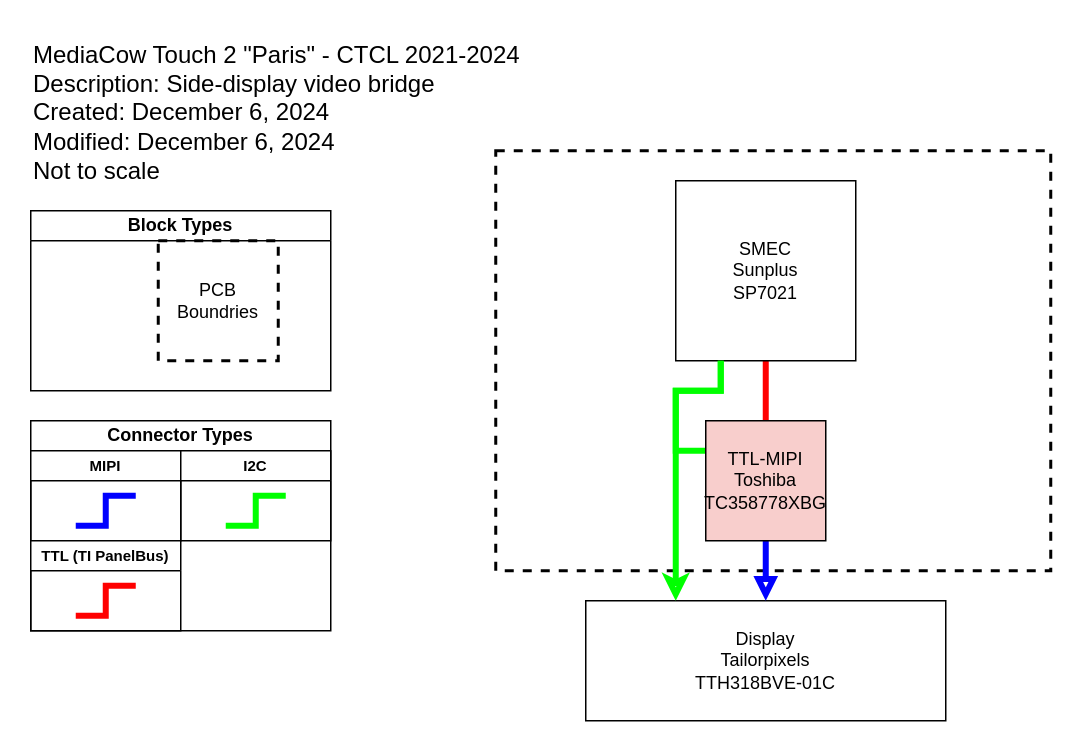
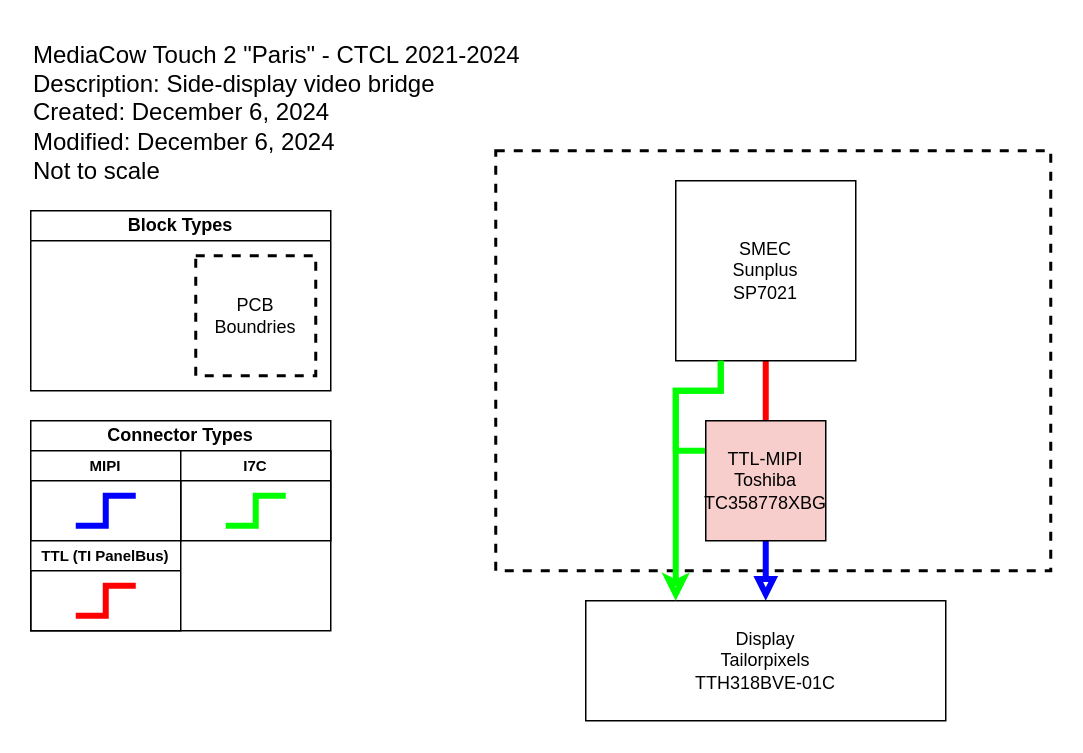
  <mxCell id="0" />
  <mxCell id="1" parent="0" />
  <mxCell id="2" value="" style="rounded=0;whiteSpace=wrap;html=1;fontSize=12;fillColor=none;strokeWidth=2;dashed=1;" vertex="1" parent="1"><mxGeometry x="330" y="100" width="370" height="280" as="geometry" /></mxCell>
  <mxCell id="3" value="MediaCow Touch 2 &quot;Paris&quot; - CTCL 2021-2024&lt;br style=&quot;font-size: 16px;&quot;&gt;Description: Side-display video bridge&lt;br style=&quot;font-size: 16px;&quot;&gt;&lt;span style=&quot;background-color: initial; font-size: 16px;&quot;&gt;Created: December 6, 2024&amp;nbsp;&lt;/span&gt;&lt;div style=&quot;font-size: 16px;&quot;&gt;Modified: December 6, 2024&lt;/div&gt;&lt;div style=&quot;font-size: 16px;&quot;&gt;Not to scale&lt;/div&gt;" style="text;html=1;align=left;verticalAlign=top;whiteSpace=wrap;rounded=0;fontSize=16;" parent="1" vertex="1"><mxGeometry x="20" width="340" height="110" as="geometry" y="20" /></mxCell>
  <mxCell id="4" value="Block Types" style="swimlane;whiteSpace=wrap;html=1;startSize=20;" parent="1" vertex="1"><mxGeometry x="20" y="140" width="200" height="120" as="geometry" /></mxCell>
- <mxCell id="5" value="PCB&lt;div&gt;Boundries&lt;/div&gt;" style="rounded=0;whiteSpace=wrap;html=1;fontSize=12;fillColor=none;strokeWidth=2;dashed=1;" vertex="1" parent="4"><mxGeometry x="85" y="20" width="80" height="80" as="geometry" /></mxCell>
+ <mxCell id="5" value="PCB&lt;div&gt;Boundries&lt;/div&gt;" style="rounded=0;whiteSpace=wrap;html=1;fontSize=12;fillColor=none;strokeWidth=2;dashed=1;" vertex="1" parent="4"><mxGeometry x="110" y="30" width="80" height="80" as="geometry" /></mxCell>
  <mxCell id="6" value="Connector Types" style="swimlane;whiteSpace=wrap;html=1;startSize=20;" parent="1" vertex="1"><mxGeometry x="20" y="280" width="200" height="140" as="geometry" /></mxCell>
  <mxCell id="7" value="MIPI" style="swimlane;whiteSpace=wrap;html=1;startSize=20;fontSize=10;" parent="6" vertex="1"><mxGeometry y="20" width="100" height="60" as="geometry" /></mxCell>
  <mxCell id="8" style="edgeStyle=orthogonalEdgeStyle;rounded=0;orthogonalLoop=1;jettySize=auto;html=1;strokeWidth=4;endArrow=none;endFill=0;strokeColor=#0000FF;" parent="7" edge="1"><mxGeometry relative="1" as="geometry"><mxPoint x="70" y="30" as="targetPoint" /><mxPoint x="30" y="50" as="sourcePoint" /><Array as="points"><mxPoint x="50" y="50" /><mxPoint x="50" y="30" /></Array></mxGeometry></mxCell>
  <mxCell id="9" value="TTL (TI PanelBus)" style="swimlane;whiteSpace=wrap;html=1;startSize=20;fontSize=10;" parent="6" vertex="1"><mxGeometry y="80" width="100" height="60" as="geometry" /></mxCell>
  <mxCell id="10" style="edgeStyle=orthogonalEdgeStyle;rounded=0;orthogonalLoop=1;jettySize=auto;html=1;strokeWidth=4;endArrow=none;endFill=0;strokeColor=#FF0000;" parent="9" edge="1"><mxGeometry relative="1" as="geometry"><mxPoint x="70" y="30" as="targetPoint" /><mxPoint x="30" y="50" as="sourcePoint" /><Array as="points"><mxPoint x="50" y="50" /><mxPoint x="50" y="30" /></Array></mxGeometry></mxCell>
- <mxCell id="11" value="I2C" style="swimlane;whiteSpace=wrap;html=1;startSize=20;fontSize=10;" vertex="1" parent="6"><mxGeometry x="100" y="20" width="100" height="60" as="geometry" /></mxCell>
+ <mxCell id="11" value="I7C" style="swimlane;whiteSpace=wrap;html=1;startSize=20;fontSize=10;" vertex="1" parent="6"><mxGeometry x="100" y="20" width="100" height="60" as="geometry" /></mxCell>
  <mxCell id="12" style="edgeStyle=orthogonalEdgeStyle;rounded=0;orthogonalLoop=1;jettySize=auto;html=1;strokeWidth=4;endArrow=none;endFill=0;strokeColor=#00FF00;" edge="1" parent="11"><mxGeometry relative="1" as="geometry"><mxPoint x="70" y="30" as="targetPoint" /><mxPoint x="30" y="50" as="sourcePoint" /><Array as="points"><mxPoint x="50" y="50" /><mxPoint x="50" y="30" /></Array></mxGeometry></mxCell>
  <mxCell id="13" style="edgeStyle=orthogonalEdgeStyle;rounded=0;orthogonalLoop=1;jettySize=auto;html=1;exitX=0.5;exitY=1;exitDx=0;exitDy=0;entryX=0.5;entryY=0;entryDx=0;entryDy=0;strokeWidth=4;strokeColor=#FF0000;endArrow=none;endFill=0;" edge="1" parent="1" source="14" target="18"><mxGeometry relative="1" as="geometry" /></mxCell>
  <mxCell id="14" value="SMEC&lt;br&gt;Sunplus&lt;br&gt;&lt;div&gt;SP7021&lt;/div&gt;" style="rounded=0;whiteSpace=wrap;html=1;" vertex="1" parent="1"><mxGeometry x="450" y="120" width="120" height="120" as="geometry" /></mxCell>
  <mxCell id="15" value="&lt;div&gt;Display&lt;/div&gt;&lt;div&gt;Tailorpixels&lt;/div&gt;TTH318BVE-01C" style="rounded=0;whiteSpace=wrap;html=1;" vertex="1" parent="1"><mxGeometry x="390" y="400" width="240" height="80" as="geometry" /></mxCell>
  <mxCell id="16" style="edgeStyle=orthogonalEdgeStyle;rounded=0;orthogonalLoop=1;jettySize=auto;html=1;exitX=0.5;exitY=1;exitDx=0;exitDy=0;entryX=0.5;entryY=0;entryDx=0;entryDy=0;strokeColor=#0000FF;strokeWidth=4;endArrow=block;endFill=0;" edge="1" parent="1" source="18" target="15"><mxGeometry relative="1" as="geometry" /></mxCell>
  <mxCell id="17" style="edgeStyle=orthogonalEdgeStyle;rounded=0;orthogonalLoop=1;jettySize=auto;html=1;exitX=0;exitY=0.25;exitDx=0;exitDy=0;entryX=0.25;entryY=1;entryDx=0;entryDy=0;endArrow=none;endFill=0;strokeColor=#00FF00;strokeWidth=4;" edge="1" parent="1" source="18" target="14"><mxGeometry relative="1" as="geometry" /></mxCell>
  <mxCell id="18" value="&lt;div&gt;TTL-MIPI&lt;/div&gt;Toshiba&lt;div&gt;TC358778XBG&lt;br&gt;&lt;/div&gt;" style="rounded=0;whiteSpace=wrap;html=1;fillColor=#f8cecc;" vertex="1" parent="1"><mxGeometry x="470" y="280" width="80" height="80" as="geometry" /></mxCell>
  <mxCell id="19" style="edgeStyle=orthogonalEdgeStyle;rounded=0;orthogonalLoop=1;jettySize=auto;html=1;strokeWidth=4;endArrow=classic;endFill=0;strokeColor=#00FF00;entryX=0.25;entryY=0;entryDx=0;entryDy=0;exitX=0.25;exitY=1;exitDx=0;exitDy=0;" edge="1" parent="1" source="14" target="15"><mxGeometry relative="1" as="geometry"><mxPoint x="350" y="459.97" as="targetPoint" /><mxPoint x="310" y="479.97" as="sourcePoint" /><Array as="points"><mxPoint x="480" y="260" /><mxPoint x="450" y="260" /></Array></mxGeometry></mxCell>
